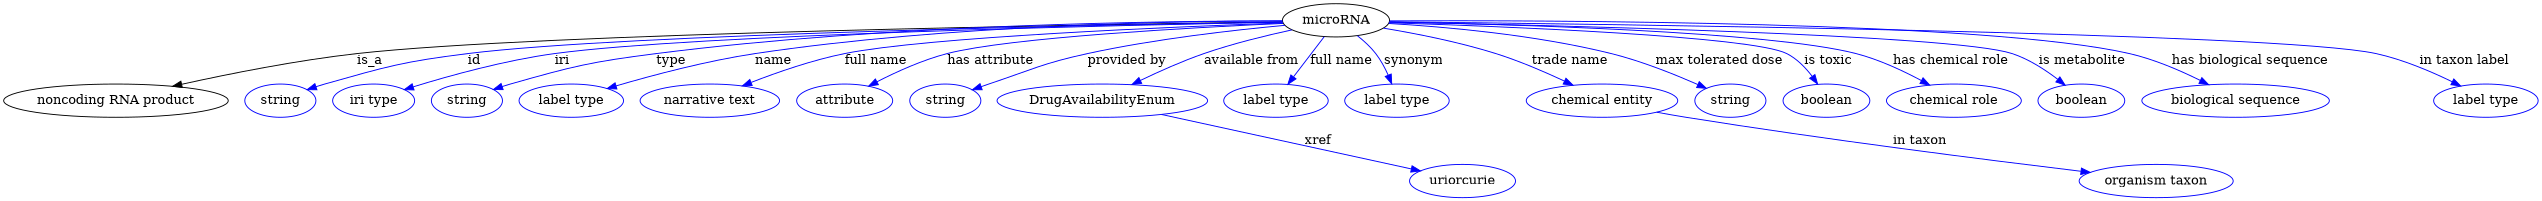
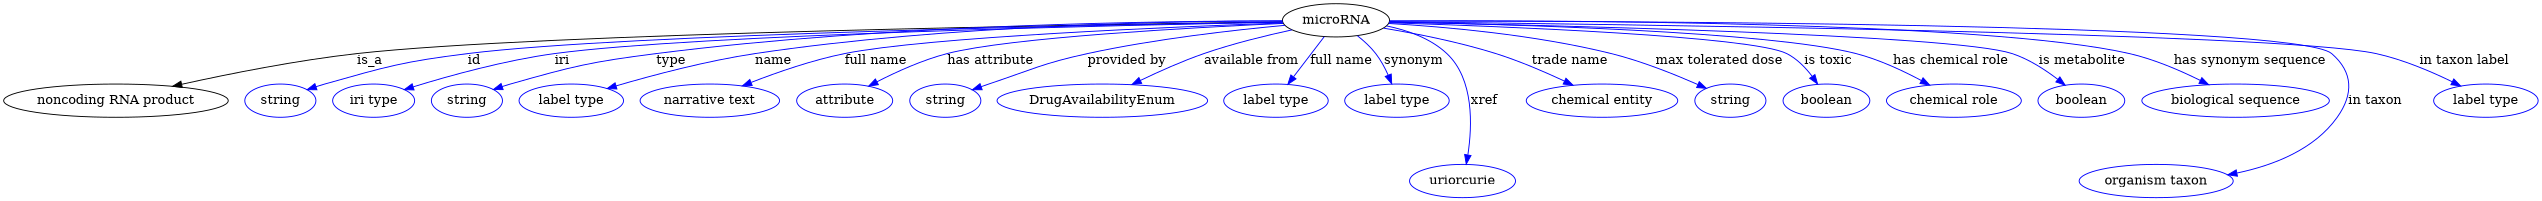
  digraph {
    node [color=blue]
    edge [color=blue style=solid]
    n1 [height=0.5 label=microRNA width=1.6068 color=""]
    "noncoding RNA product" [height=0.5 width=3.3761 color=""]
    n3 [height=0.5 label=string width=1.0652]
    n4 [height=0.5 label="iri type" width=1.2277]
    n5 [height=0.5 label=string width=1.0652]
    n6 [height=0.5 label="label type" width=1.5707]
    n7 [height=0.5 label="narrative text" width=2.0943]
    n8 [height=0.5 label=attribute width=1.4443]
    n9 [height=0.5 label=string width=1.0652]
    n10 [height=0.5 label=uriorcurie width=1.5887]
    n11 [height=0.5 label="label type" width=1.5707]
    n12 [height=0.5 label="label type" width=1.5707]
    n13 [height=0.5 label="chemical entity" width=2.2748]
    n14 [height=0.5 label=DrugAvailabilityEnum width=3.1594]
    n15 [height=0.5 label=string width=1.0652]
    n16 [height=0.5 label=boolean width=1.2999]
    n17 [height=0.5 label="chemical role" width=2.022]
    n18 [height=0.5 label=boolean width=1.2999]
    n19 [height=0.5 label="biological sequence" width=2.8164]
    n20 [height=0.5 label="organism taxon" width=2.3109]
    n21 [height=0.5 label="label type" width=1.5707]
    n1 -> "noncoding RNA product" [label=is_a color="" style=""]
    n1 -> n3 [label=id]
    n1 -> n4 [label=iri]
    n1 -> n5 [label=type]
    n1 -> n6 [label=name]
    n1 -> n7 [label="full name"]
    n1 -> n8 [label="has attribute"]
    n1 -> n9 [label="provided by"]
-   n14 -> n10 [label=xref]
+   n1 -> n10 [label=xref]
    n1 -> n11 [label="full name"]
    n1 -> n12 [label=synonym]
    n1 -> n13 [label="trade name"]
    n1 -> n14 [label="available from"]
    n1 -> n15 [label="max tolerated dose"]
    n1 -> n16 [label="is toxic"]
    n1 -> n17 [label="has chemical role"]
    n1 -> n18 [label="is metabolite"]
-   n1 -> n19 [label="has biological sequence"]
-   n13 -> n20 [label="in taxon"]
+   n1 -> n19 [label="has synonym sequence"]
+   n1 -> n20 [label="in taxon"]
    n1 -> n21 [label="in taxon label"]
  }
